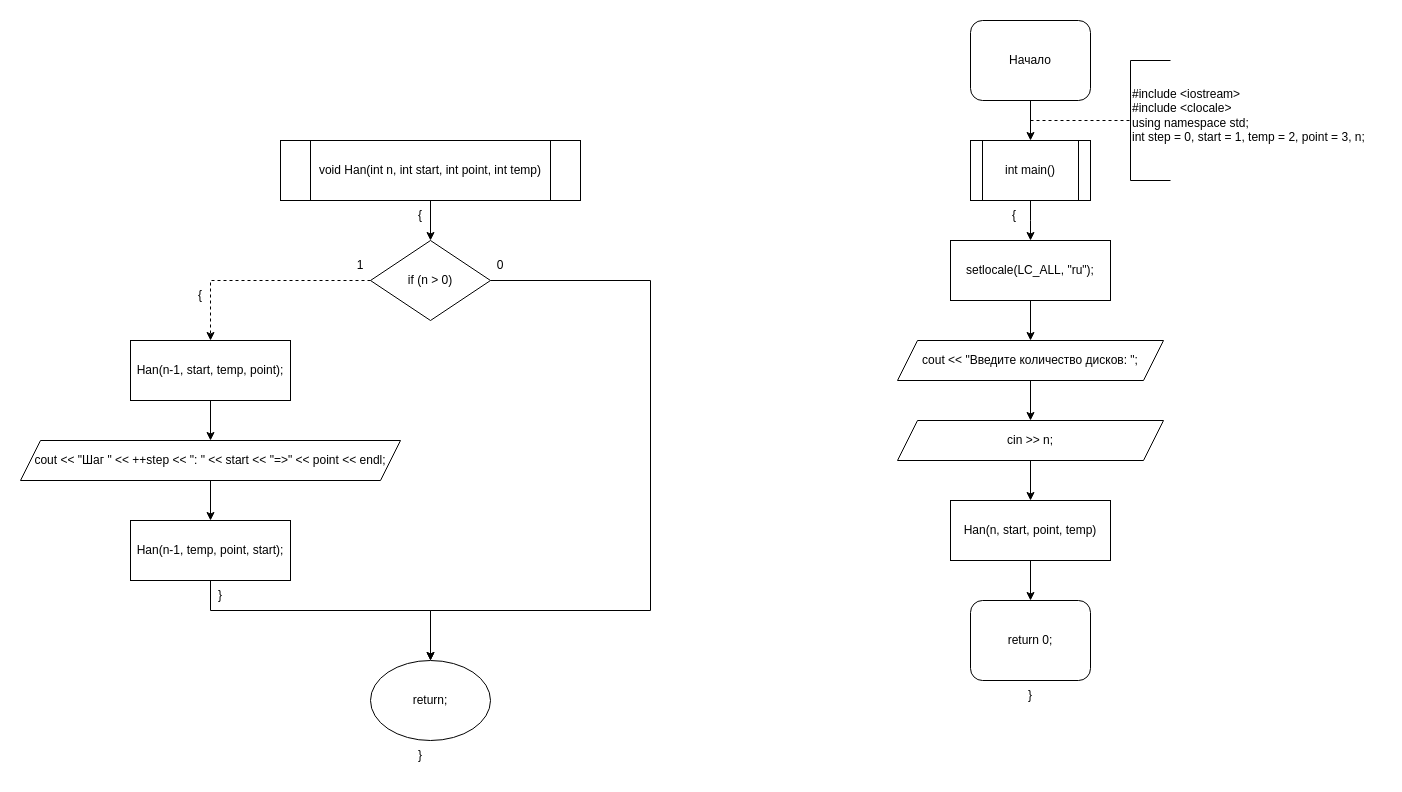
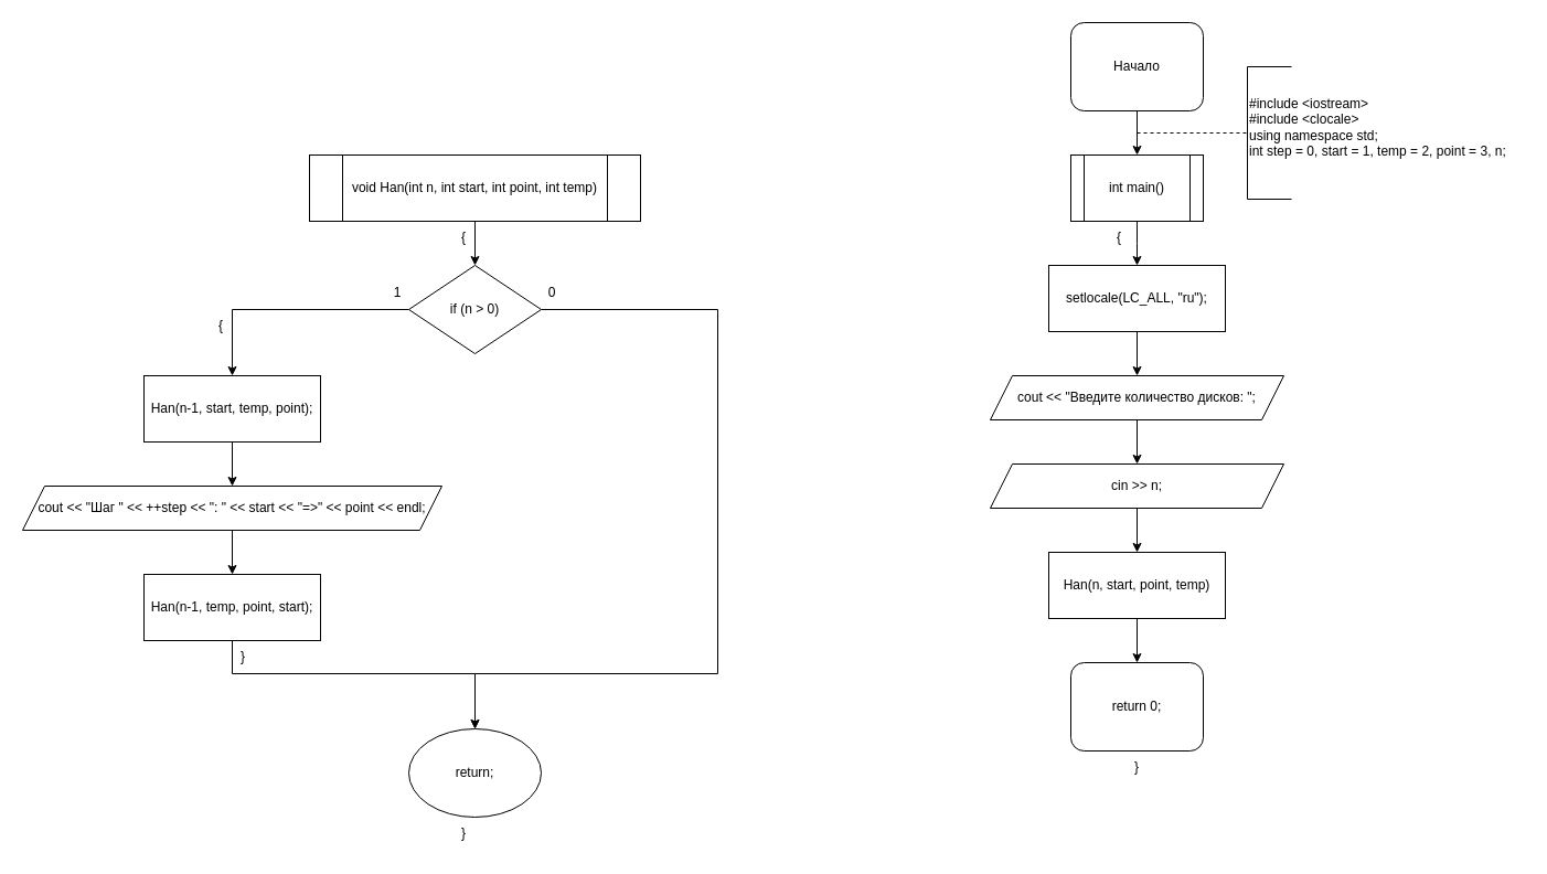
  <mxCell id="0" />
  <mxCell id="1" parent="0" />
  <mxCell id="2" style="edgeStyle=orthogonalEdgeStyle;rounded=0;orthogonalLoop=1;jettySize=auto;html=1;entryX=0.5;entryY=0;entryDx=0;entryDy=0;" edge="1" parent="1" source="3" target="6"><mxGeometry relative="1" as="geometry" /></mxCell>
  <mxCell id="3" value="Начало" style="whiteSpace=wrap;html=1;rounded=1;" vertex="1" parent="1"><mxGeometry x="970" width="120" height="80" as="geometry" y="20" /></mxCell>
  <mxCell id="4" value="#include &amp;lt;iostream&amp;gt;&lt;div&gt;#include &amp;lt;clocale&amp;gt;&lt;/div&gt;&lt;div&gt;using namespace std;&lt;/div&gt;&lt;div&gt;int step = 0, start = 1, temp = 2, point = 3, n;&lt;/div&gt;" style="text;html=1;align=left;verticalAlign=middle;whiteSpace=wrap;rounded=0;" vertex="1" parent="1"><mxGeometry x="1130" y="70" width="250" height="90" as="geometry" /></mxCell>
  <mxCell id="5" style="edgeStyle=orthogonalEdgeStyle;rounded=0;orthogonalLoop=1;jettySize=auto;html=1;entryX=0.5;entryY=0;entryDx=0;entryDy=0;" edge="1" parent="1" source="6"><mxGeometry relative="1" as="geometry"><mxPoint x="1030" y="240" as="targetPoint" /></mxGeometry></mxCell>
  <mxCell id="6" value="int main()" style="shape=process;whiteSpace=wrap;html=1;backgroundOutline=1;" vertex="1" parent="1"><mxGeometry x="970" y="140" width="120" height="60" as="geometry" /></mxCell>
  <mxCell id="7" value="" style="endArrow=none;dashed=1;html=1;rounded=0;" edge="1" parent="1"><mxGeometry width="50" height="50" relative="1" as="geometry"><mxPoint x="1030" y="120" as="sourcePoint" /><mxPoint x="1130" y="120" as="targetPoint" /></mxGeometry></mxCell>
  <mxCell id="8" value="" style="endArrow=none;html=1;rounded=0;" edge="1" parent="1"><mxGeometry width="50" height="50" relative="1" as="geometry"><mxPoint x="1130" y="180" as="sourcePoint" /><mxPoint x="1130" y="60" as="targetPoint" /></mxGeometry></mxCell>
  <mxCell id="9" value="" style="endArrow=none;html=1;rounded=0;" edge="1" parent="1"><mxGeometry width="50" height="50" relative="1" as="geometry"><mxPoint x="1130" y="60" as="sourcePoint" /><mxPoint x="1170" y="60" as="targetPoint" /></mxGeometry></mxCell>
  <mxCell id="10" value="" style="endArrow=none;html=1;rounded=0;" edge="1" parent="1"><mxGeometry width="50" height="50" relative="1" as="geometry"><mxPoint x="1130" y="180" as="sourcePoint" /><mxPoint x="1170" y="180" as="targetPoint" /></mxGeometry></mxCell>
  <mxCell id="11" value="{" style="text;html=1;align=center;verticalAlign=middle;whiteSpace=wrap;rounded=0;" vertex="1" parent="1"><mxGeometry x="1004" y="200" width="20" height="30" as="geometry" /></mxCell>
  <mxCell id="12" style="edgeStyle=orthogonalEdgeStyle;rounded=0;orthogonalLoop=1;jettySize=auto;html=1;entryX=0.5;entryY=0;entryDx=0;entryDy=0;" edge="1" parent="1" source="13" target="15"><mxGeometry relative="1" as="geometry" /></mxCell>
  <mxCell id="13" value="setlocale(LC_ALL, &quot;ru&quot;);" style="rounded=0;whiteSpace=wrap;html=1;" vertex="1" parent="1"><mxGeometry x="950" y="240" width="160" height="60" as="geometry" /></mxCell>
  <mxCell id="14" style="edgeStyle=orthogonalEdgeStyle;rounded=0;orthogonalLoop=1;jettySize=auto;html=1;entryX=0.5;entryY=0;entryDx=0;entryDy=0;" edge="1" parent="1" source="15" target="17"><mxGeometry relative="1" as="geometry" /></mxCell>
  <mxCell id="15" value="cout &amp;lt;&amp;lt; &quot;Введите количество дисков: &quot;;" style="shape=parallelogram;perimeter=parallelogramPerimeter;whiteSpace=wrap;html=1;fixedSize=1;" vertex="1" parent="1"><mxGeometry x="897" y="340" width="266" height="40" as="geometry" /></mxCell>
  <mxCell id="16" style="edgeStyle=orthogonalEdgeStyle;rounded=0;orthogonalLoop=1;jettySize=auto;html=1;" edge="1" parent="1" source="17" target="19"><mxGeometry relative="1" as="geometry" /></mxCell>
  <mxCell id="17" value="cin &amp;gt;&amp;gt; n;" style="shape=parallelogram;perimeter=parallelogramPerimeter;whiteSpace=wrap;html=1;fixedSize=1;" vertex="1" parent="1"><mxGeometry x="897" y="420" width="266" height="40" as="geometry" /></mxCell>
  <mxCell id="18" style="edgeStyle=orthogonalEdgeStyle;rounded=0;orthogonalLoop=1;jettySize=auto;html=1;entryX=0.5;entryY=0;entryDx=0;entryDy=0;" edge="1" parent="1" source="19" target="20"><mxGeometry relative="1" as="geometry" /></mxCell>
  <mxCell id="19" value="Han(n, start, point, temp)" style="rounded=0;whiteSpace=wrap;html=1;" vertex="1" parent="1"><mxGeometry x="950" y="500" width="160" height="60" as="geometry" /></mxCell>
  <mxCell id="20" value="return 0;" style="whiteSpace=wrap;html=1;rounded=1;" vertex="1" parent="1"><mxGeometry x="970" y="600" width="120" height="80" as="geometry" /></mxCell>
  <mxCell id="21" value="}" style="text;html=1;align=center;verticalAlign=middle;whiteSpace=wrap;rounded=0;" vertex="1" parent="1"><mxGeometry x="1020" y="680" width="20" height="30" as="geometry" /></mxCell>
  <mxCell id="22" style="edgeStyle=orthogonalEdgeStyle;rounded=0;orthogonalLoop=1;jettySize=auto;html=1;entryX=0.5;entryY=0;entryDx=0;entryDy=0;" edge="1" parent="1" source="23" target="26"><mxGeometry relative="1" as="geometry" /></mxCell>
  <mxCell id="23" value="void Han(int n, int start, int point, int temp)" style="shape=process;whiteSpace=wrap;html=1;backgroundOutline=1;" vertex="1" parent="1"><mxGeometry x="280" y="140" width="300" height="60" as="geometry" /></mxCell>
- <mxCell id="24" style="edgeStyle=orthogonalEdgeStyle;rounded=0;orthogonalLoop=1;jettySize=auto;html=1;entryX=0.5;entryY=0;entryDx=0;entryDy=0;dashed=1;" edge="1" parent="1" source="26" target="28"><mxGeometry relative="1" as="geometry"><Array as="points"><mxPoint x="210" y="280" /></Array></mxGeometry></mxCell>
+ <mxCell id="24" style="edgeStyle=orthogonalEdgeStyle;rounded=0;orthogonalLoop=1;jettySize=auto;html=1;entryX=0.5;entryY=0;entryDx=0;entryDy=0;" edge="1" parent="1" source="26" target="28"><mxGeometry relative="1" as="geometry"><Array as="points"><mxPoint x="210" y="280" /></Array></mxGeometry></mxCell>
  <mxCell id="25" style="edgeStyle=orthogonalEdgeStyle;rounded=0;orthogonalLoop=1;jettySize=auto;html=1;entryX=0.5;entryY=0;entryDx=0;entryDy=0;" edge="1" parent="1" source="26" target="33"><mxGeometry relative="1" as="geometry"><Array as="points"><mxPoint x="650" y="280" /><mxPoint x="650" y="610" /><mxPoint x="430" y="610" /></Array></mxGeometry></mxCell>
  <mxCell id="26" value="if (n &amp;gt; 0)" style="rhombus;whiteSpace=wrap;html=1;" vertex="1" parent="1"><mxGeometry x="370" y="240" width="120" height="80" as="geometry" /></mxCell>
  <mxCell id="27" style="edgeStyle=orthogonalEdgeStyle;rounded=0;orthogonalLoop=1;jettySize=auto;html=1;" edge="1" parent="1" source="28" target="30"><mxGeometry relative="1" as="geometry" /></mxCell>
  <mxCell id="28" value="Han(n-1, start, temp, point);" style="rounded=0;whiteSpace=wrap;html=1;" vertex="1" parent="1"><mxGeometry x="130" y="340" width="160" height="60" as="geometry" /></mxCell>
  <mxCell id="29" style="edgeStyle=orthogonalEdgeStyle;rounded=0;orthogonalLoop=1;jettySize=auto;html=1;entryX=0.5;entryY=0;entryDx=0;entryDy=0;" edge="1" parent="1" source="30" target="32"><mxGeometry relative="1" as="geometry" /></mxCell>
  <mxCell id="30" value="cout &amp;lt;&amp;lt; &quot;Шаг &quot; &amp;lt;&amp;lt; ++step &amp;lt;&amp;lt; &quot;: &quot; &amp;lt;&amp;lt; start &amp;lt;&amp;lt; &quot;=&amp;gt;&quot; &amp;lt;&amp;lt; point &amp;lt;&amp;lt; endl;" style="shape=parallelogram;perimeter=parallelogramPerimeter;whiteSpace=wrap;html=1;fixedSize=1;" vertex="1" parent="1"><mxGeometry x="20" y="440" width="380" height="40" as="geometry" /></mxCell>
  <mxCell id="31" style="edgeStyle=orthogonalEdgeStyle;rounded=0;orthogonalLoop=1;jettySize=auto;html=1;entryX=0.5;entryY=0;entryDx=0;entryDy=0;" edge="1" parent="1" source="32" target="33"><mxGeometry relative="1" as="geometry"><Array as="points"><mxPoint x="210" y="610" /><mxPoint x="430" y="610" /></Array></mxGeometry></mxCell>
  <mxCell id="32" value="Han(n-1, temp, point, start);" style="rounded=0;whiteSpace=wrap;html=1;" vertex="1" parent="1"><mxGeometry x="130" y="520" width="160" height="60" as="geometry" /></mxCell>
  <mxCell id="33" value="return;" style="ellipse;whiteSpace=wrap;html=1;" vertex="1" parent="1"><mxGeometry x="370" y="660" width="120" height="80" as="geometry" /></mxCell>
  <mxCell id="34" value="{" style="text;html=1;align=center;verticalAlign=middle;whiteSpace=wrap;rounded=0;" vertex="1" parent="1"><mxGeometry x="410" y="200" width="20" height="30" as="geometry" /></mxCell>
  <mxCell id="35" value="}" style="text;html=1;align=center;verticalAlign=middle;whiteSpace=wrap;rounded=0;" vertex="1" parent="1"><mxGeometry x="210" y="580" width="20" height="30" as="geometry" /></mxCell>
  <mxCell id="36" value="}" style="text;html=1;align=center;verticalAlign=middle;whiteSpace=wrap;rounded=0;" vertex="1" parent="1"><mxGeometry x="410" y="740" width="20" height="30" as="geometry" /></mxCell>
  <mxCell id="37" value="{" style="text;html=1;align=center;verticalAlign=middle;whiteSpace=wrap;rounded=0;" vertex="1" parent="1"><mxGeometry x="190" y="280" width="20" height="30" as="geometry" /></mxCell>
  <mxCell id="38" value="1" style="text;html=1;align=center;verticalAlign=middle;whiteSpace=wrap;rounded=0;" vertex="1" parent="1"><mxGeometry x="350" y="250" width="20" height="30" as="geometry" /></mxCell>
  <mxCell id="39" value="0" style="text;html=1;align=center;verticalAlign=middle;whiteSpace=wrap;rounded=0;" vertex="1" parent="1"><mxGeometry x="490" y="250" width="20" height="30" as="geometry" /></mxCell>
